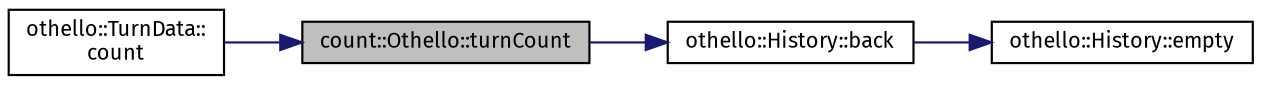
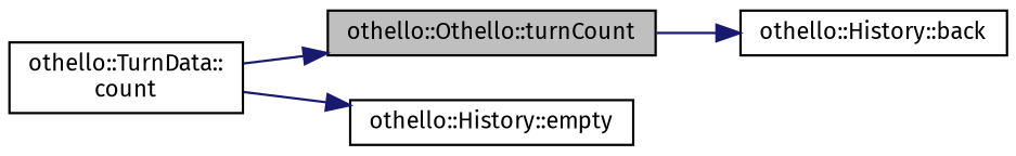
  digraph {
    fontname="Fira Sans"
    rankdir=LR
    node [color=black fillcolor=white fontname="Fira Sans" fontsize=10 shape=record style=filled]
    edge [color=midnightblue fontname="Fira Sans" fontsize=10 labelfontname=Helvetica labelfontsize=10 style=solid]
-   n1 [fillcolor=grey75 fontcolor=black height=0.2 label="count::Othello::turnCount" width=0.4]
+   n1 [fillcolor=grey75 fontcolor=black height=0.2 label="othello::Othello::turnCount" width=0.4]
    n2 [height=0.2 label="othello::History::back" width=0.4]
    n3 [height=0.2 label="othello::History::empty" width=0.4]
    n4 [height=0.2 label="othello::TurnData::\lcount" width=0.4]
    n1 -> n2
-   n2 -> n3
+   n4 -> n3
    n4 -> n1
  }
